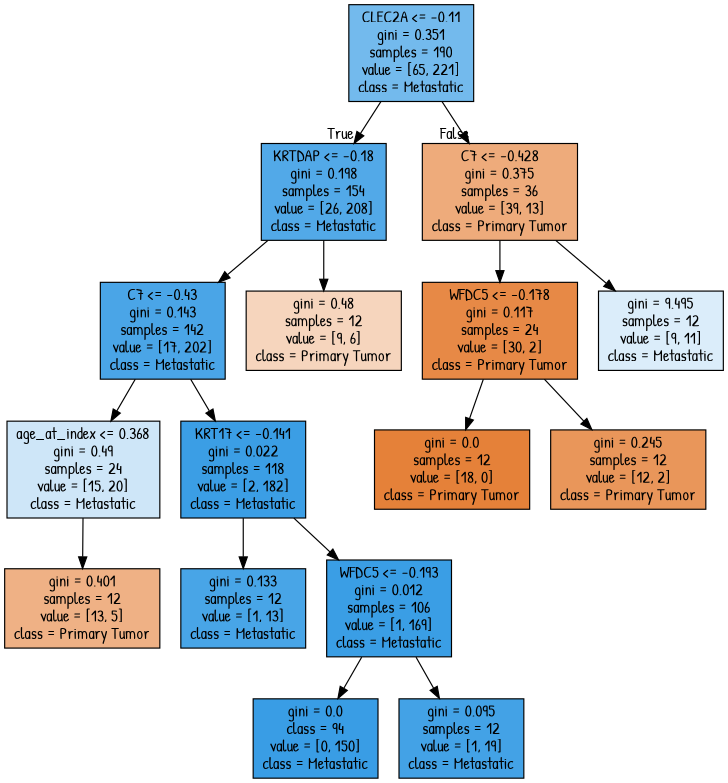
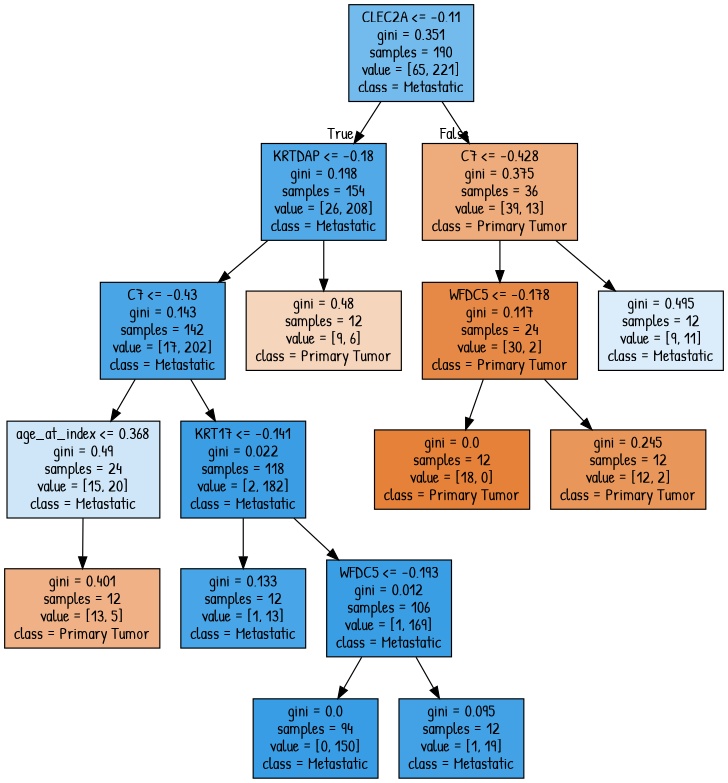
  digraph {
    fontname="Patrick Hand"
    node [color=black fontname="Patrick Hand" shape=box style=filled]
    edge [fontname="Patrick Hand"]
    n1 [fillcolor="#73baed" label="CLEC2A <= -0.11\ngini = 0.351\nsamples = 190\nvalue = [65, 221]\nclass = Metastatic"]
    n2 [fillcolor="#52a9e8" label="KRTDAP <= -0.18\ngini = 0.198\nsamples = 154\nvalue = [26, 208]\nclass = Metastatic"]
    n3 [fillcolor="#eeab7b" label="C7 <= -0.428\ngini = 0.375\nsamples = 36\nvalue = [39, 13]\nclass = Primary Tumor"]
    n4 [fillcolor="#4aa5e7" label="C7 <= -0.43\ngini = 0.143\nsamples = 142\nvalue = [17, 202]\nclass = Metastatic"]
    n5 [fillcolor="#f6d5bd" label="gini = 0.48\nsamples = 12\nvalue = [9, 6]\nclass = Primary Tumor"]
    n6 [fillcolor="#e78946" label="WFDC5 <= -0.178\ngini = 0.117\nsamples = 24\nvalue = [30, 2]\nclass = Primary Tumor"]
-   n7 [fillcolor="#dbedfa" label="gini = 9.495\nsamples = 12\nvalue = [9, 11]\nclass = Metastatic"]
+   n7 [fillcolor="#dbedfa" label="gini = 0.495\nsamples = 12\nvalue = [9, 11]\nclass = Metastatic"]
    n8 [fillcolor="#cee6f8" label="age_at_index <= 0.368\ngini = 0.49\nsamples = 24\nvalue = [15, 20]\nclass = Metastatic"]
    n9 [fillcolor="#3b9ee5" label="KRT17 <= -0.141\ngini = 0.022\nsamples = 118\nvalue = [2, 182]\nclass = Metastatic"]
    n10 [fillcolor="#efb185" label="gini = 0.401\nsamples = 12\nvalue = [13, 5]\nclass = Primary Tumor"]
    n11 [fillcolor="#48a5e7" label="gini = 0.133\nsamples = 12\nvalue = [1, 13]\nclass = Metastatic"]
    n12 [fillcolor="#3a9ee5" label="WFDC5 <= -0.193\ngini = 0.012\nsamples = 106\nvalue = [1, 169]\nclass = Metastatic"]
-   n13 [fillcolor="#399de5" label="gini = 0.0\nclass = 94\nvalue = [0, 150]\nclass = Metastatic"]
+   n13 [fillcolor="#399de5" label="gini = 0.0\nsamples = 94\nvalue = [0, 150]\nclass = Metastatic"]
    n14 [fillcolor="#43a2e6" label="gini = 0.095\nsamples = 12\nvalue = [1, 19]\nclass = Metastatic"]
    n15 [fillcolor="#e58139" label="gini = 0.0\nsamples = 12\nvalue = [18, 0]\nclass = Primary Tumor"]
    n16 [fillcolor="#e9965a" label="gini = 0.245\nsamples = 12\nvalue = [12, 2]\nclass = Primary Tumor"]
    n1 -> n2 [headlabel=True labelangle=45 labeldistance=2.5]
    n1 -> n3 [headlabel=False labelangle=-45 labeldistance=2.5]
    n2 -> n4
    n2 -> n5
    n3 -> n6
    n3 -> n7
    n4 -> n8
    n4 -> n9
    n6 -> n15
    n6 -> n16
    n8 -> n10
    n9 -> n11
    n9 -> n12
    n12 -> n13
    n12 -> n14
  }
